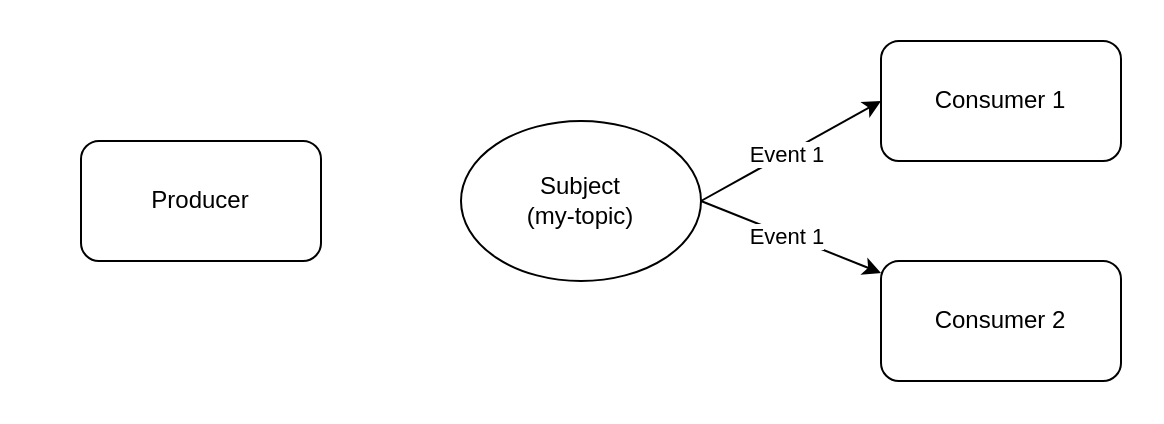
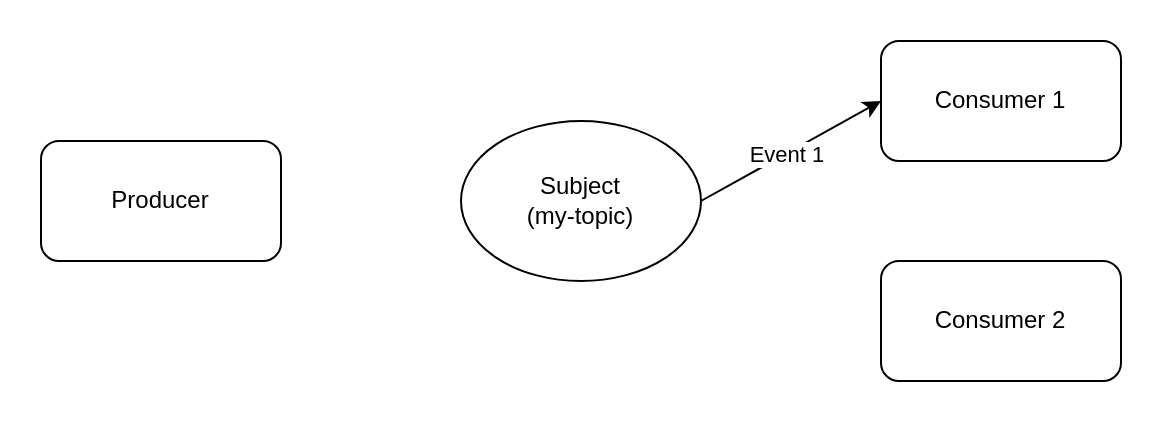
  <mxCell id="0" />
  <mxCell id="1" parent="0" />
  <mxCell id="2" value="Subject&lt;div&gt;(my-topic)&lt;/div&gt;" style="ellipse;whiteSpace=wrap;html=1;" vertex="1" parent="1"><mxGeometry x="230" y="60" width="120" height="80" as="geometry" /></mxCell>
- <mxCell id="3" value="Producer" style="rounded=1;whiteSpace=wrap;html=1;" vertex="1" parent="1"><mxGeometry x="40" y="70" width="120" height="60" as="geometry" /></mxCell>
+ <mxCell id="3" value="Producer" style="rounded=1;whiteSpace=wrap;html=1;" vertex="1" parent="1"><mxGeometry x="20" y="70" width="120" height="60" as="geometry" /></mxCell>
  <mxCell id="4" value="Consumer 1" style="rounded=1;whiteSpace=wrap;html=1;" vertex="1" parent="1"><mxGeometry x="440" y="20" width="120" height="60" as="geometry" /></mxCell>
  <mxCell id="5" value="Consumer 2" style="rounded=1;whiteSpace=wrap;html=1;" vertex="1" parent="1"><mxGeometry x="440" y="130" width="120" height="60" as="geometry" /></mxCell>
  <mxCell id="6" value="" style="endArrow=classic;html=1;rounded=0;exitX=1;exitY=0.5;exitDx=0;exitDy=0;entryX=0;entryY=0.5;entryDx=0;entryDy=0;" edge="1" parent="1" source="2" target="4"><mxGeometry width="50" height="50" relative="1" as="geometry"><mxPoint x="150" y="110" as="sourcePoint" /><mxPoint x="240" y="110" as="targetPoint" /></mxGeometry></mxCell>
  <mxCell id="7" value="Event 1" style="edgeLabel;html=1;align=center;verticalAlign=middle;resizable=0;points=[];" vertex="1" connectable="0" parent="6"><mxGeometry x="-0.044" relative="1" as="geometry"><mxPoint as="offset" /></mxGeometry></mxCell>
- <mxCell id="8" value="" style="endArrow=classic;html=1;rounded=0;exitX=1;exitY=0.5;exitDx=0;exitDy=0;" edge="1" parent="1" source="2" target="5"><mxGeometry width="50" height="50" relative="1" as="geometry"><mxPoint x="160" y="120" as="sourcePoint" /><mxPoint x="250" y="120" as="targetPoint" /></mxGeometry></mxCell>
- <mxCell id="9" value="Event 1" style="edgeLabel;html=1;align=center;verticalAlign=middle;resizable=0;points=[];" vertex="1" connectable="0" parent="8"><mxGeometry x="-0.044" relative="1" as="geometry"><mxPoint as="offset" /></mxGeometry></mxCell>
